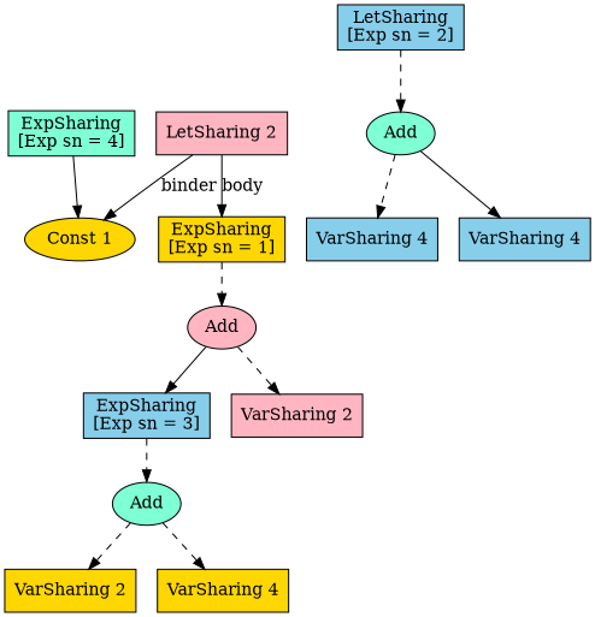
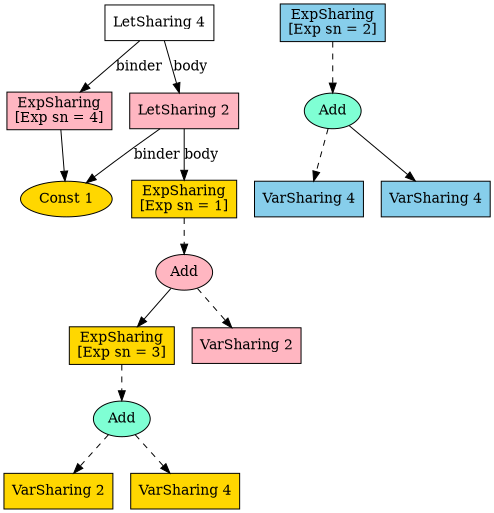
  digraph {
    node [fillcolor=gold shape=box style=filled]
    edge [style=dashed]
    n1 [label="ExpSharing\n[Exp sn = 1]"]
    n2 [fillcolor=lightpink label=Add shape=ellipse]
-   n3 [fillcolor=skyblue label="ExpSharing\n[Exp sn = 3]"]
+   n3 [label="ExpSharing\n[Exp sn = 3]"]
    n4 [fillcolor=lightpink label="VarSharing 2"]
-   n5 [fillcolor=skyblue label="LetSharing\n[Exp sn = 2]"]
+   n5 [fillcolor=skyblue label="ExpSharing\n[Exp sn = 2]"]
    n6 [fillcolor=aquamarine label=Add shape=ellipse]
    n7 [fillcolor=skyblue label="VarSharing 4"]
    n8 [fillcolor=skyblue label="VarSharing 4"]
    n9 [fillcolor=aquamarine label=Add shape=ellipse]
    n10 [label="VarSharing 2"]
    n11 [label="VarSharing 4"]
-   n12 [fillcolor=aquamarine label="ExpSharing\n[Exp sn = 4]"]
+   n12 [fillcolor=lightpink label="ExpSharing\n[Exp sn = 4]"]
    n13 [label="Const 1" shape=ellipse]
    n14 [fillcolor=lightpink label="LetSharing 2"]
+   n15 [fillcolor=white label="LetSharing 4"]
    n1 -> n2
    n2 -> n3 [style=solid]
    n2 -> n4
    n3 -> n9
    n5 -> n6
    n6 -> n7
    n6 -> n8 [style=solid]
    n9 -> n10
    n9 -> n11
    n12 -> n13 [style=solid]
    n14 -> n1 [label=body style=solid]
    n14 -> n13 [label=binder style=solid]
+   n15 -> n12 [label=binder style=solid]
+   n15 -> n14 [label=body style=solid]
  }
